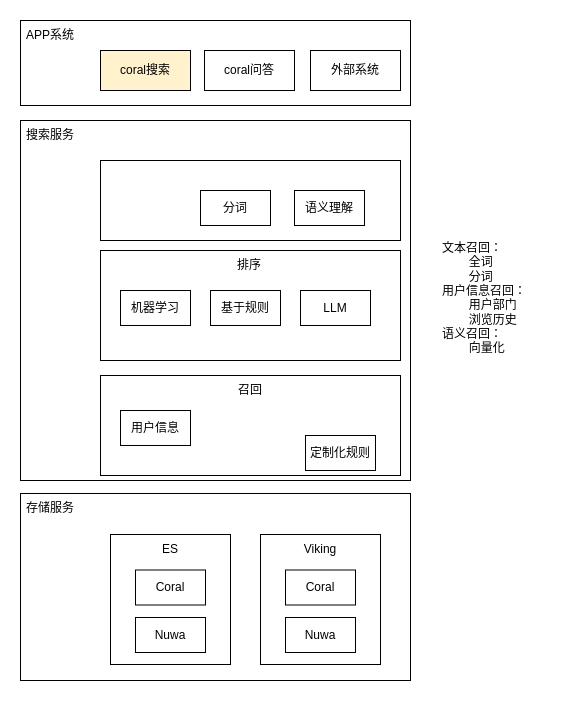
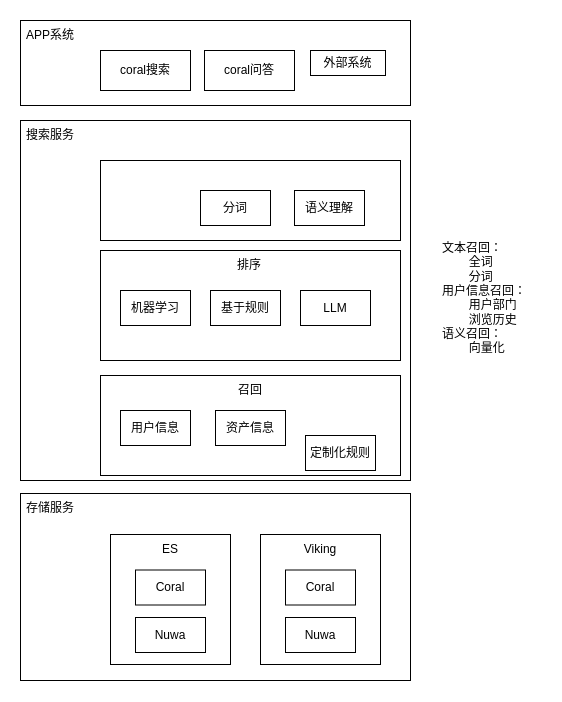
  <mxCell id="0" />
  <mxCell id="1" parent="0" />
  <mxCell id="2" value="" style="rounded=0;whiteSpace=wrap;html=1;" vertex="1" parent="1"><mxGeometry x="20" y="20" width="390" height="85" as="geometry" /></mxCell>
  <mxCell id="3" value="" style="rounded=0;whiteSpace=wrap;html=1;" vertex="1" parent="1"><mxGeometry x="20" y="120" width="390" height="360" as="geometry" /></mxCell>
  <mxCell id="4" value="" style="rounded=0;whiteSpace=wrap;html=1;" parent="1" vertex="1"><mxGeometry x="100" y="375" width="300" height="100" as="geometry" /></mxCell>
  <mxCell id="5" value="" style="rounded=0;whiteSpace=wrap;html=1;" parent="1" vertex="1"><mxGeometry x="100" y="250" width="300" height="110" as="geometry" /></mxCell>
- <mxCell id="6" value="coral搜索" style="rounded=0;whiteSpace=wrap;html=1;fillColor=#fff2cc;" parent="1" vertex="1"><mxGeometry x="100" y="50" width="90" height="40" as="geometry" /></mxCell>
+ <mxCell id="6" value="coral搜索" style="rounded=0;whiteSpace=wrap;html=1;" parent="1" vertex="1"><mxGeometry x="100" y="50" width="90" height="40" as="geometry" /></mxCell>
  <mxCell id="7" value="coral问答" style="rounded=0;whiteSpace=wrap;html=1;" parent="1" vertex="1"><mxGeometry x="204" y="50" width="90" height="40" as="geometry" /></mxCell>
- <mxCell id="8" value="外部系统" style="rounded=0;whiteSpace=wrap;html=1;" parent="1" vertex="1"><mxGeometry x="310" y="50" width="90" height="40" as="geometry" /></mxCell>
+ <mxCell id="8" value="外部系统" style="rounded=0;whiteSpace=wrap;html=1;" parent="1" vertex="1"><mxGeometry x="310" y="50" width="75" height="25" as="geometry" /></mxCell>
  <mxCell id="9" value="召回" style="text;html=1;align=center;verticalAlign=middle;whiteSpace=wrap;rounded=0;" parent="1" vertex="1"><mxGeometry x="220" y="375" width="60" height="30" as="geometry" /></mxCell>
  <mxCell id="10" value="排序" style="text;html=1;align=center;verticalAlign=middle;whiteSpace=wrap;rounded=0;" parent="1" vertex="1"><mxGeometry x="219" y="250" width="60" height="30" as="geometry" /></mxCell>
  <mxCell id="11" value="" style="rounded=0;whiteSpace=wrap;html=1;" parent="1" vertex="1"><mxGeometry x="100" y="160" width="300" height="80" as="geometry" /></mxCell>
  <mxCell id="12" value="用户信息" style="rounded=0;whiteSpace=wrap;html=1;" parent="1" vertex="1"><mxGeometry x="120" y="410" width="70" height="35" as="geometry" /></mxCell>
+ <mxCell id="13" value="资产信息" style="rounded=0;whiteSpace=wrap;html=1;" parent="1" vertex="1"><mxGeometry x="215" y="410" width="70" height="35" as="geometry" /></mxCell>
  <mxCell id="14" value="定制化规则" style="rounded=0;whiteSpace=wrap;html=1;" parent="1" vertex="1"><mxGeometry x="305" y="435" width="70" height="35" as="geometry" /></mxCell>
  <mxCell id="15" value="机器学习" style="rounded=0;whiteSpace=wrap;html=1;" parent="1" vertex="1"><mxGeometry x="120" y="290" width="70" height="35" as="geometry" /></mxCell>
  <mxCell id="16" value="基于规则" style="rounded=0;whiteSpace=wrap;html=1;" parent="1" vertex="1"><mxGeometry x="210" y="290" width="70" height="35" as="geometry" /></mxCell>
  <mxCell id="17" value="&lt;div&gt;文本召回：&lt;/div&gt;&lt;div&gt;&lt;span style=&quot;white-space: pre;&quot;&gt;&#09;&lt;/span&gt;全词&lt;/div&gt;&lt;div&gt;&lt;span style=&quot;white-space: pre;&quot;&gt;&#09;&lt;/span&gt;分词&lt;br&gt;&lt;/div&gt;&lt;div&gt;用户信息召回：&lt;/div&gt;&lt;span style=&quot;white-space: pre;&quot;&gt;&#09;&lt;/span&gt;用户部门&lt;div&gt;&lt;span style=&quot;white-space: pre;&quot;&gt;&#09;&lt;/span&gt;浏览历史&lt;/div&gt;&lt;div&gt;语义召回：&lt;/div&gt;&lt;div&gt;&lt;span style=&quot;white-space: pre;&quot;&gt;&#09;&lt;/span&gt;向量化&lt;br&gt;&lt;/div&gt;&lt;div&gt;&lt;br&gt;&lt;/div&gt;" style="text;html=1;align=left;verticalAlign=middle;whiteSpace=wrap;rounded=0;" parent="1" vertex="1"><mxGeometry x="440" y="240" width="100" height="130" as="geometry" /></mxCell>
  <mxCell id="18" value="LLM" style="rounded=0;whiteSpace=wrap;html=1;" parent="1" vertex="1"><mxGeometry x="300" y="290" width="70" height="35" as="geometry" /></mxCell>
  <mxCell id="19" value="分词" style="rounded=0;whiteSpace=wrap;html=1;" parent="1" vertex="1"><mxGeometry x="200" y="190" width="70" height="35" as="geometry" /></mxCell>
  <mxCell id="20" value="语义理解" style="rounded=0;whiteSpace=wrap;html=1;" parent="1" vertex="1"><mxGeometry x="294" y="190" width="70" height="35" as="geometry" /></mxCell>
  <mxCell id="21" value="" style="rounded=0;whiteSpace=wrap;html=1;" vertex="1" parent="1"><mxGeometry x="20" y="493" width="390" height="187" as="geometry" /></mxCell>
  <mxCell id="22" value="" style="rounded=0;whiteSpace=wrap;html=1;" vertex="1" parent="1"><mxGeometry x="110" y="534" width="120" height="130" as="geometry" /></mxCell>
  <mxCell id="23" value="" style="rounded=0;whiteSpace=wrap;html=1;" vertex="1" parent="1"><mxGeometry x="260" y="534" width="120" height="130" as="geometry" /></mxCell>
  <mxCell id="24" value="Coral" style="rounded=0;whiteSpace=wrap;html=1;" vertex="1" parent="1"><mxGeometry x="135" y="569.5" width="70" height="35" as="geometry" /></mxCell>
  <mxCell id="25" value="Coral" style="rounded=0;whiteSpace=wrap;html=1;" vertex="1" parent="1"><mxGeometry x="285" y="569.5" width="70" height="35" as="geometry" /></mxCell>
  <mxCell id="26" value="Nuwa" style="rounded=0;whiteSpace=wrap;html=1;" vertex="1" parent="1"><mxGeometry x="135" y="617" width="70" height="35" as="geometry" /></mxCell>
  <mxCell id="27" value="Nuwa" style="rounded=0;whiteSpace=wrap;html=1;" vertex="1" parent="1"><mxGeometry x="285" y="617" width="70" height="35" as="geometry" /></mxCell>
  <mxCell id="28" value="ES" style="text;html=1;align=center;verticalAlign=middle;whiteSpace=wrap;rounded=0;" vertex="1" parent="1"><mxGeometry x="140" y="534" width="60" height="30" as="geometry" /></mxCell>
  <mxCell id="29" value="Viking" style="text;html=1;align=center;verticalAlign=middle;whiteSpace=wrap;rounded=0;" vertex="1" parent="1"><mxGeometry x="290" y="534" width="60" height="30" as="geometry" /></mxCell>
  <mxCell id="30" value="存储服务" style="text;html=1;align=center;verticalAlign=middle;whiteSpace=wrap;rounded=0;" vertex="1" parent="1"><mxGeometry x="20" y="493" width="60" height="30" as="geometry" /></mxCell>
  <mxCell id="31" value="搜索服务" style="text;html=1;align=center;verticalAlign=middle;whiteSpace=wrap;rounded=0;" vertex="1" parent="1"><mxGeometry x="20" y="120" width="60" height="30" as="geometry" /></mxCell>
  <mxCell id="32" value="APP系统" style="text;html=1;align=center;verticalAlign=middle;whiteSpace=wrap;rounded=0;" vertex="1" parent="1"><mxGeometry x="20" y="20" width="60" height="30" as="geometry" /></mxCell>
